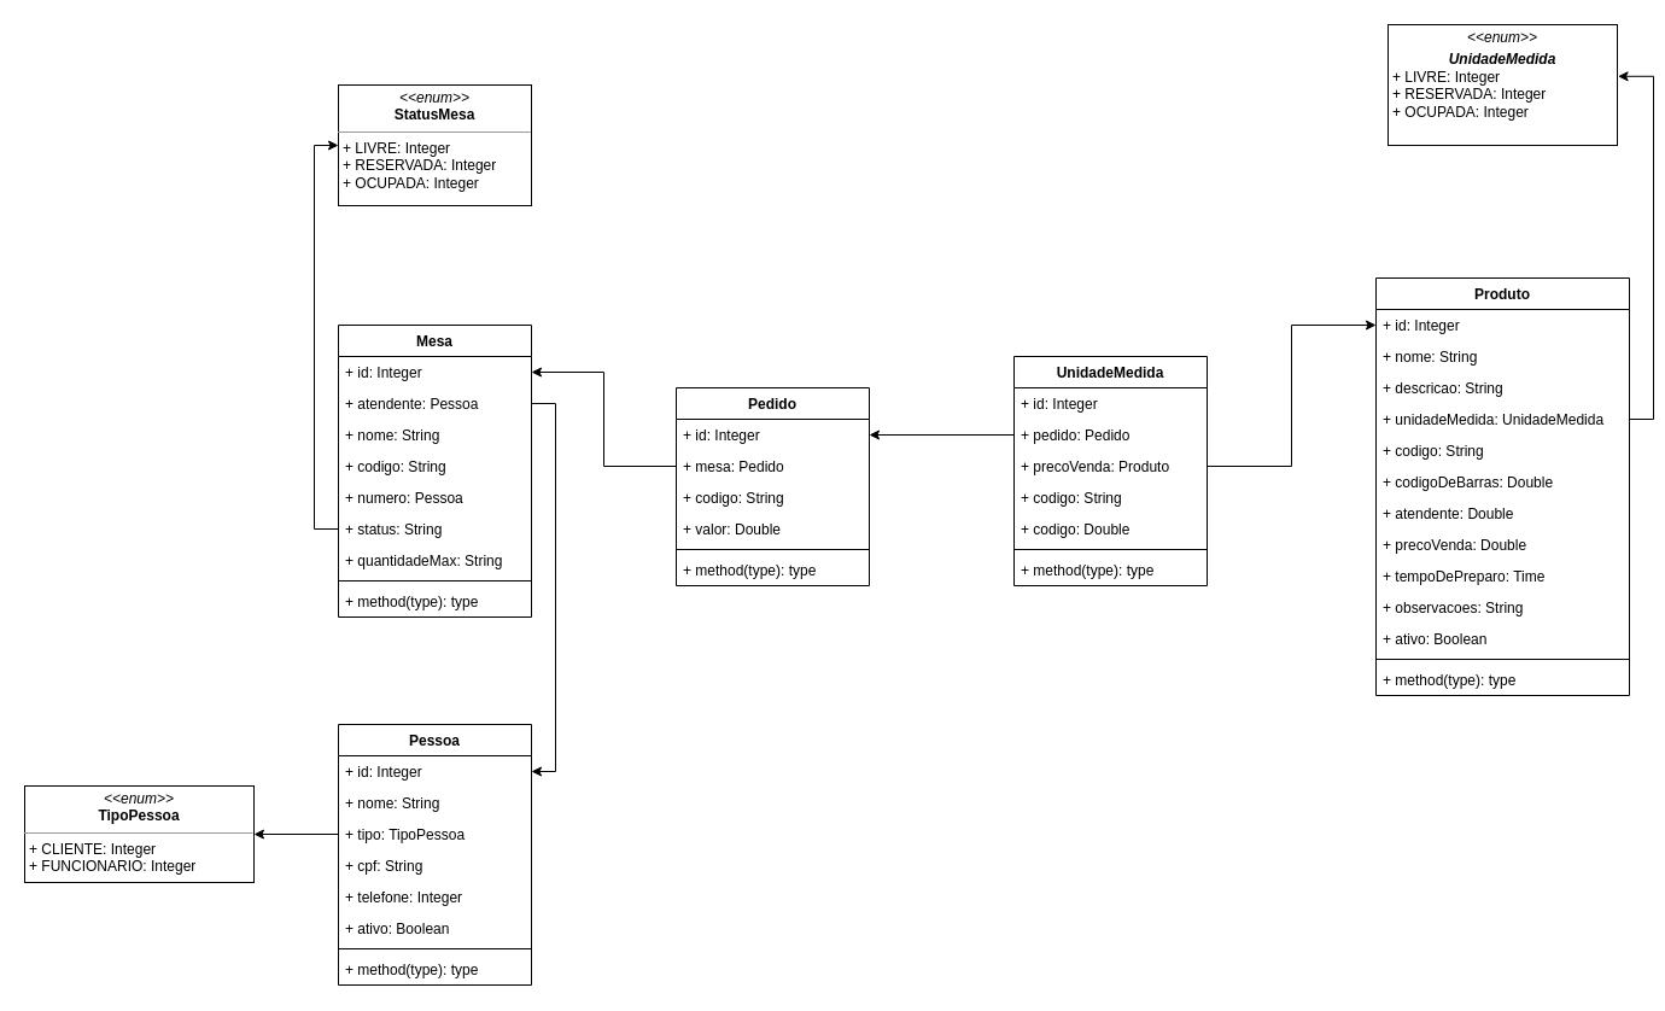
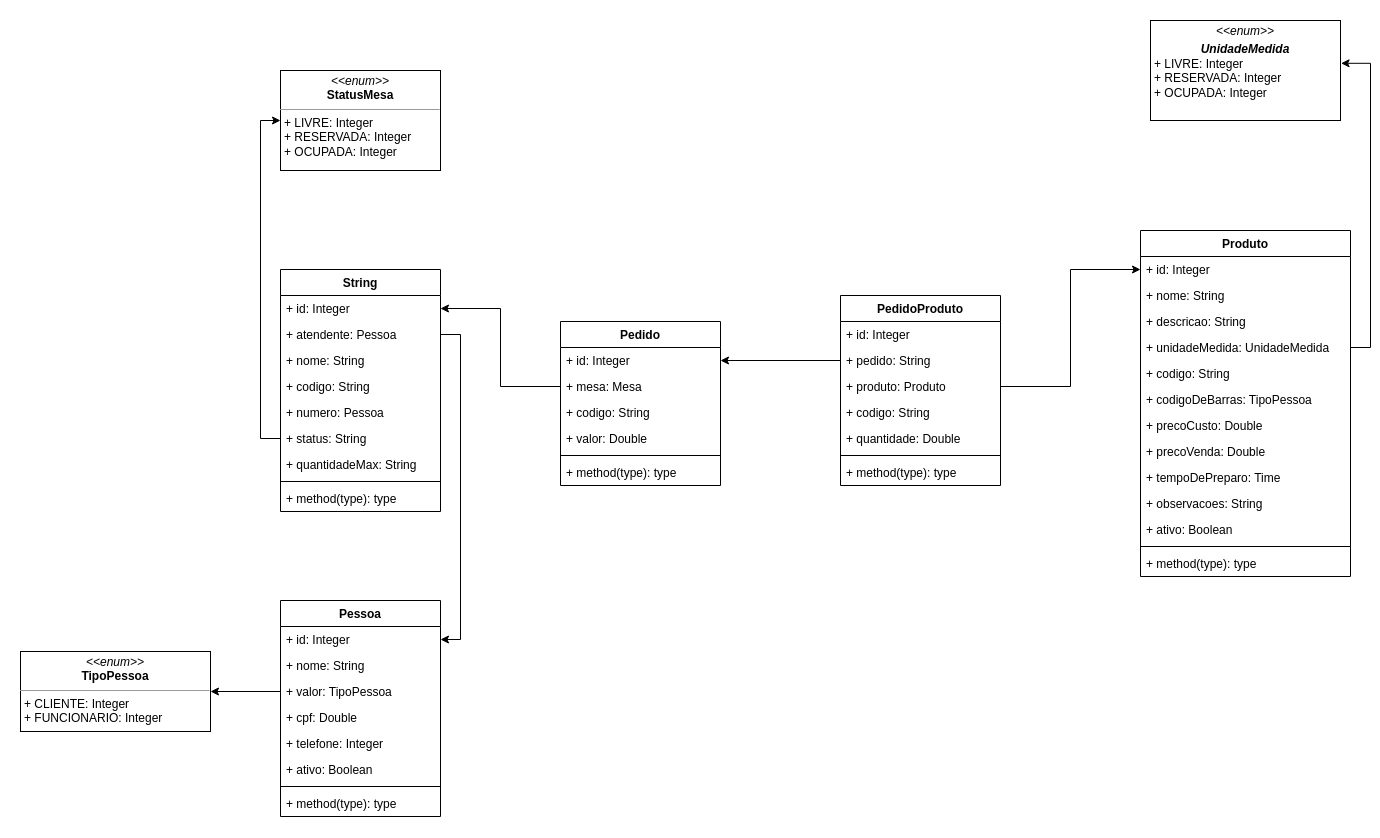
  <mxCell id="0" />
  <mxCell id="1" parent="0" />
- <mxCell id="2" value="Mesa" style="swimlane;fontStyle=1;align=center;verticalAlign=top;childLayout=stackLayout;horizontal=1;startSize=26;horizontalStack=0;resizeParent=1;resizeParentMax=0;resizeLast=0;collapsible=1;marginBottom=0;" vertex="1" parent="1"><mxGeometry x="280" y="269" width="160" height="242" as="geometry" /></mxCell>
+ <mxCell id="2" value="String" style="swimlane;fontStyle=1;align=center;verticalAlign=top;childLayout=stackLayout;horizontal=1;startSize=26;horizontalStack=0;resizeParent=1;resizeParentMax=0;resizeLast=0;collapsible=1;marginBottom=0;" vertex="1" parent="1"><mxGeometry x="280" y="269" width="160" height="242" as="geometry" /></mxCell>
  <mxCell id="3" value="+ id: Integer" style="text;strokeColor=none;fillColor=none;align=left;verticalAlign=top;spacingLeft=4;spacingRight=4;overflow=hidden;rotatable=0;points=[[0,0.5],[1,0.5]];portConstraint=eastwest;" vertex="1" parent="2"><mxGeometry y="26" width="160" height="26" as="geometry" /></mxCell>
  <mxCell id="4" value="+ atendente: Pessoa" style="text;strokeColor=none;fillColor=none;align=left;verticalAlign=top;spacingLeft=4;spacingRight=4;overflow=hidden;rotatable=0;points=[[0,0.5],[1,0.5]];portConstraint=eastwest;" vertex="1" parent="2"><mxGeometry y="52" width="160" height="26" as="geometry" /></mxCell>
  <mxCell id="5" value="+ nome: String" style="text;strokeColor=none;fillColor=none;align=left;verticalAlign=top;spacingLeft=4;spacingRight=4;overflow=hidden;rotatable=0;points=[[0,0.5],[1,0.5]];portConstraint=eastwest;" vertex="1" parent="2"><mxGeometry y="78" width="160" height="26" as="geometry" /></mxCell>
  <mxCell id="6" value="+ codigo: String" style="text;strokeColor=none;fillColor=none;align=left;verticalAlign=top;spacingLeft=4;spacingRight=4;overflow=hidden;rotatable=0;points=[[0,0.5],[1,0.5]];portConstraint=eastwest;" vertex="1" parent="2"><mxGeometry y="104" width="160" height="26" as="geometry" /></mxCell>
  <mxCell id="7" value="+ numero: Pessoa" style="text;strokeColor=none;fillColor=none;align=left;verticalAlign=top;spacingLeft=4;spacingRight=4;overflow=hidden;rotatable=0;points=[[0,0.5],[1,0.5]];portConstraint=eastwest;" vertex="1" parent="2"><mxGeometry y="130" width="160" height="26" as="geometry" /></mxCell>
  <mxCell id="8" value="+ status: String" style="text;strokeColor=none;fillColor=none;align=left;verticalAlign=top;spacingLeft=4;spacingRight=4;overflow=hidden;rotatable=0;points=[[0,0.5],[1,0.5]];portConstraint=eastwest;" vertex="1" parent="2"><mxGeometry y="156" width="160" height="26" as="geometry" /></mxCell>
  <mxCell id="9" value="+ quantidadeMax: String" style="text;strokeColor=none;fillColor=none;align=left;verticalAlign=top;spacingLeft=4;spacingRight=4;overflow=hidden;rotatable=0;points=[[0,0.5],[1,0.5]];portConstraint=eastwest;" vertex="1" parent="2"><mxGeometry y="182" width="160" height="26" as="geometry" /></mxCell>
  <mxCell id="10" value="" style="line;strokeWidth=1;fillColor=none;align=left;verticalAlign=middle;spacingTop=-1;spacingLeft=3;spacingRight=3;rotatable=0;labelPosition=right;points=[];portConstraint=eastwest;strokeColor=inherit;" vertex="1" parent="2"><mxGeometry y="208" width="160" height="8" as="geometry" /></mxCell>
  <mxCell id="11" value="+ method(type): type" style="text;strokeColor=none;fillColor=none;align=left;verticalAlign=top;spacingLeft=4;spacingRight=4;overflow=hidden;rotatable=0;points=[[0,0.5],[1,0.5]];portConstraint=eastwest;" vertex="1" parent="2"><mxGeometry y="216" width="160" height="26" as="geometry" /></mxCell>
  <mxCell id="12" value="&lt;p style=&quot;margin:0px;margin-top:4px;text-align:center;&quot;&gt;&lt;i&gt;&amp;lt;&amp;lt;enum&amp;gt;&amp;gt;&lt;/i&gt;&lt;br&gt;&lt;b&gt;StatusMesa&lt;/b&gt;&lt;/p&gt;&lt;hr size=&quot;1&quot;&gt;&lt;p style=&quot;margin:0px;margin-left:4px;&quot;&gt;+ LIVRE: Integer&lt;br&gt;+ RESERVADA: Integer&lt;/p&gt;&lt;p style=&quot;margin:0px;margin-left:4px;&quot;&gt;+ OCUPADA: Integer&lt;/p&gt;&lt;p style=&quot;margin:0px;margin-left:4px;&quot;&gt;&lt;br&gt;&lt;/p&gt;" style="verticalAlign=top;align=left;overflow=fill;fontSize=12;fontFamily=Helvetica;html=1;" vertex="1" parent="1"><mxGeometry x="280" y="70" width="160" height="100" as="geometry" /></mxCell>
  <mxCell id="13" value="Pessoa" style="swimlane;fontStyle=1;align=center;verticalAlign=top;childLayout=stackLayout;horizontal=1;startSize=26;horizontalStack=0;resizeParent=1;resizeParentMax=0;resizeLast=0;collapsible=1;marginBottom=0;" vertex="1" parent="1"><mxGeometry x="280" y="600" width="160" height="216" as="geometry" /></mxCell>
  <mxCell id="14" value="+ id: Integer" style="text;strokeColor=none;fillColor=none;align=left;verticalAlign=top;spacingLeft=4;spacingRight=4;overflow=hidden;rotatable=0;points=[[0,0.5],[1,0.5]];portConstraint=eastwest;" vertex="1" parent="13"><mxGeometry y="26" width="160" height="26" as="geometry" /></mxCell>
  <mxCell id="15" value="+ nome: String" style="text;strokeColor=none;fillColor=none;align=left;verticalAlign=top;spacingLeft=4;spacingRight=4;overflow=hidden;rotatable=0;points=[[0,0.5],[1,0.5]];portConstraint=eastwest;" vertex="1" parent="13"><mxGeometry y="52" width="160" height="26" as="geometry" /></mxCell>
- <mxCell id="16" value="+ tipo: TipoPessoa" style="text;strokeColor=none;fillColor=none;align=left;verticalAlign=top;spacingLeft=4;spacingRight=4;overflow=hidden;rotatable=0;points=[[0,0.5],[1,0.5]];portConstraint=eastwest;" vertex="1" parent="13"><mxGeometry y="78" width="160" height="26" as="geometry" /></mxCell>
- <mxCell id="17" value="+ cpf: String" style="text;strokeColor=none;fillColor=none;align=left;verticalAlign=top;spacingLeft=4;spacingRight=4;overflow=hidden;rotatable=0;points=[[0,0.5],[1,0.5]];portConstraint=eastwest;" vertex="1" parent="13"><mxGeometry y="104" width="160" height="26" as="geometry" /></mxCell>
+ <mxCell id="16" value="+ valor: TipoPessoa" style="text;strokeColor=none;fillColor=none;align=left;verticalAlign=top;spacingLeft=4;spacingRight=4;overflow=hidden;rotatable=0;points=[[0,0.5],[1,0.5]];portConstraint=eastwest;" vertex="1" parent="13"><mxGeometry y="78" width="160" height="26" as="geometry" /></mxCell>
+ <mxCell id="17" value="+ cpf: Double" style="text;strokeColor=none;fillColor=none;align=left;verticalAlign=top;spacingLeft=4;spacingRight=4;overflow=hidden;rotatable=0;points=[[0,0.5],[1,0.5]];portConstraint=eastwest;" vertex="1" parent="13"><mxGeometry y="104" width="160" height="26" as="geometry" /></mxCell>
  <mxCell id="18" value="+ telefone: Integer" style="text;strokeColor=none;fillColor=none;align=left;verticalAlign=top;spacingLeft=4;spacingRight=4;overflow=hidden;rotatable=0;points=[[0,0.5],[1,0.5]];portConstraint=eastwest;" vertex="1" parent="13"><mxGeometry y="130" width="160" height="26" as="geometry" /></mxCell>
  <mxCell id="19" value="+ ativo: Boolean" style="text;strokeColor=none;fillColor=none;align=left;verticalAlign=top;spacingLeft=4;spacingRight=4;overflow=hidden;rotatable=0;points=[[0,0.5],[1,0.5]];portConstraint=eastwest;" vertex="1" parent="13"><mxGeometry y="156" width="160" height="26" as="geometry" /></mxCell>
  <mxCell id="20" value="" style="line;strokeWidth=1;fillColor=none;align=left;verticalAlign=middle;spacingTop=-1;spacingLeft=3;spacingRight=3;rotatable=0;labelPosition=right;points=[];portConstraint=eastwest;strokeColor=inherit;" vertex="1" parent="13"><mxGeometry y="182" width="160" height="8" as="geometry" /></mxCell>
  <mxCell id="21" value="+ method(type): type" style="text;strokeColor=none;fillColor=none;align=left;verticalAlign=top;spacingLeft=4;spacingRight=4;overflow=hidden;rotatable=0;points=[[0,0.5],[1,0.5]];portConstraint=eastwest;" vertex="1" parent="13"><mxGeometry y="190" width="160" height="26" as="geometry" /></mxCell>
  <mxCell id="22" value="Produto" style="swimlane;fontStyle=1;align=center;verticalAlign=top;childLayout=stackLayout;horizontal=1;startSize=26;horizontalStack=0;resizeParent=1;resizeParentMax=0;resizeLast=0;collapsible=1;marginBottom=0;" vertex="1" parent="1"><mxGeometry x="1140" y="230" width="210" height="346" as="geometry" /></mxCell>
  <mxCell id="23" value="+ id: Integer" style="text;strokeColor=none;fillColor=none;align=left;verticalAlign=top;spacingLeft=4;spacingRight=4;overflow=hidden;rotatable=0;points=[[0,0.5],[1,0.5]];portConstraint=eastwest;" vertex="1" parent="22"><mxGeometry y="26" width="210" height="26" as="geometry" /></mxCell>
  <mxCell id="24" value="+ nome: String" style="text;strokeColor=none;fillColor=none;align=left;verticalAlign=top;spacingLeft=4;spacingRight=4;overflow=hidden;rotatable=0;points=[[0,0.5],[1,0.5]];portConstraint=eastwest;" vertex="1" parent="22"><mxGeometry y="52" width="210" height="26" as="geometry" /></mxCell>
  <mxCell id="25" value="+ descricao: String" style="text;strokeColor=none;fillColor=none;align=left;verticalAlign=top;spacingLeft=4;spacingRight=4;overflow=hidden;rotatable=0;points=[[0,0.5],[1,0.5]];portConstraint=eastwest;" vertex="1" parent="22"><mxGeometry y="78" width="210" height="26" as="geometry" /></mxCell>
  <mxCell id="26" value="+ unidadeMedida: UnidadeMedida" style="text;strokeColor=none;fillColor=none;align=left;verticalAlign=top;spacingLeft=4;spacingRight=4;overflow=hidden;rotatable=0;points=[[0,0.5],[1,0.5]];portConstraint=eastwest;" vertex="1" parent="22"><mxGeometry y="104" width="210" height="26" as="geometry" /></mxCell>
  <mxCell id="27" value="+ codigo: String" style="text;strokeColor=none;fillColor=none;align=left;verticalAlign=top;spacingLeft=4;spacingRight=4;overflow=hidden;rotatable=0;points=[[0,0.5],[1,0.5]];portConstraint=eastwest;" vertex="1" parent="22"><mxGeometry y="130" width="210" height="26" as="geometry" /></mxCell>
- <mxCell id="28" value="+ codigoDeBarras: Double" style="text;strokeColor=none;fillColor=none;align=left;verticalAlign=top;spacingLeft=4;spacingRight=4;overflow=hidden;rotatable=0;points=[[0,0.5],[1,0.5]];portConstraint=eastwest;" vertex="1" parent="22"><mxGeometry y="156" width="210" height="26" as="geometry" /></mxCell>
- <mxCell id="29" value="+ atendente: Double" style="text;strokeColor=none;fillColor=none;align=left;verticalAlign=top;spacingLeft=4;spacingRight=4;overflow=hidden;rotatable=0;points=[[0,0.5],[1,0.5]];portConstraint=eastwest;" vertex="1" parent="22"><mxGeometry y="182" width="210" height="26" as="geometry" /></mxCell>
+ <mxCell id="28" value="+ codigoDeBarras: TipoPessoa" style="text;strokeColor=none;fillColor=none;align=left;verticalAlign=top;spacingLeft=4;spacingRight=4;overflow=hidden;rotatable=0;points=[[0,0.5],[1,0.5]];portConstraint=eastwest;" vertex="1" parent="22"><mxGeometry y="156" width="210" height="26" as="geometry" /></mxCell>
+ <mxCell id="29" value="+ precoCusto: Double" style="text;strokeColor=none;fillColor=none;align=left;verticalAlign=top;spacingLeft=4;spacingRight=4;overflow=hidden;rotatable=0;points=[[0,0.5],[1,0.5]];portConstraint=eastwest;" vertex="1" parent="22"><mxGeometry y="182" width="210" height="26" as="geometry" /></mxCell>
  <mxCell id="30" value="+ precoVenda: Double" style="text;strokeColor=none;fillColor=none;align=left;verticalAlign=top;spacingLeft=4;spacingRight=4;overflow=hidden;rotatable=0;points=[[0,0.5],[1,0.5]];portConstraint=eastwest;" vertex="1" parent="22"><mxGeometry y="208" width="210" height="26" as="geometry" /></mxCell>
  <mxCell id="31" value="+ tempoDePreparo: Time" style="text;strokeColor=none;fillColor=none;align=left;verticalAlign=top;spacingLeft=4;spacingRight=4;overflow=hidden;rotatable=0;points=[[0,0.5],[1,0.5]];portConstraint=eastwest;" vertex="1" parent="22"><mxGeometry y="234" width="210" height="26" as="geometry" /></mxCell>
  <mxCell id="32" value="+ observacoes: String" style="text;strokeColor=none;fillColor=none;align=left;verticalAlign=top;spacingLeft=4;spacingRight=4;overflow=hidden;rotatable=0;points=[[0,0.5],[1,0.5]];portConstraint=eastwest;" vertex="1" parent="22"><mxGeometry y="260" width="210" height="26" as="geometry" /></mxCell>
  <mxCell id="33" value="+ ativo: Boolean" style="text;strokeColor=none;fillColor=none;align=left;verticalAlign=top;spacingLeft=4;spacingRight=4;overflow=hidden;rotatable=0;points=[[0,0.5],[1,0.5]];portConstraint=eastwest;" vertex="1" parent="22"><mxGeometry y="286" width="210" height="26" as="geometry" /></mxCell>
  <mxCell id="34" value="" style="line;strokeWidth=1;fillColor=none;align=left;verticalAlign=middle;spacingTop=-1;spacingLeft=3;spacingRight=3;rotatable=0;labelPosition=right;points=[];portConstraint=eastwest;strokeColor=inherit;" vertex="1" parent="22"><mxGeometry y="312" width="210" height="8" as="geometry" /></mxCell>
  <mxCell id="35" value="+ method(type): type" style="text;strokeColor=none;fillColor=none;align=left;verticalAlign=top;spacingLeft=4;spacingRight=4;overflow=hidden;rotatable=0;points=[[0,0.5],[1,0.5]];portConstraint=eastwest;" vertex="1" parent="22"><mxGeometry y="320" width="210" height="26" as="geometry" /></mxCell>
  <mxCell id="36" value="Pedido" style="swimlane;fontStyle=1;align=center;verticalAlign=top;childLayout=stackLayout;horizontal=1;startSize=26;horizontalStack=0;resizeParent=1;resizeParentMax=0;resizeLast=0;collapsible=1;marginBottom=0;" vertex="1" parent="1"><mxGeometry x="560" y="321" width="160" height="164" as="geometry" /></mxCell>
  <mxCell id="37" value="+ id: Integer" style="text;strokeColor=none;fillColor=none;align=left;verticalAlign=top;spacingLeft=4;spacingRight=4;overflow=hidden;rotatable=0;points=[[0,0.5],[1,0.5]];portConstraint=eastwest;" vertex="1" parent="36"><mxGeometry y="26" width="160" height="26" as="geometry" /></mxCell>
- <mxCell id="38" value="+ mesa: Pedido" style="text;strokeColor=none;fillColor=none;align=left;verticalAlign=top;spacingLeft=4;spacingRight=4;overflow=hidden;rotatable=0;points=[[0,0.5],[1,0.5]];portConstraint=eastwest;" vertex="1" parent="36"><mxGeometry y="52" width="160" height="26" as="geometry" /></mxCell>
+ <mxCell id="38" value="+ mesa: Mesa" style="text;strokeColor=none;fillColor=none;align=left;verticalAlign=top;spacingLeft=4;spacingRight=4;overflow=hidden;rotatable=0;points=[[0,0.5],[1,0.5]];portConstraint=eastwest;" vertex="1" parent="36"><mxGeometry y="52" width="160" height="26" as="geometry" /></mxCell>
  <mxCell id="39" value="+ codigo: String" style="text;strokeColor=none;fillColor=none;align=left;verticalAlign=top;spacingLeft=4;spacingRight=4;overflow=hidden;rotatable=0;points=[[0,0.5],[1,0.5]];portConstraint=eastwest;" vertex="1" parent="36"><mxGeometry y="78" width="160" height="26" as="geometry" /></mxCell>
  <mxCell id="40" value="+ valor: Double" style="text;strokeColor=none;fillColor=none;align=left;verticalAlign=top;spacingLeft=4;spacingRight=4;overflow=hidden;rotatable=0;points=[[0,0.5],[1,0.5]];portConstraint=eastwest;" vertex="1" parent="36"><mxGeometry y="104" width="160" height="26" as="geometry" /></mxCell>
  <mxCell id="41" value="" style="line;strokeWidth=1;fillColor=none;align=left;verticalAlign=middle;spacingTop=-1;spacingLeft=3;spacingRight=3;rotatable=0;labelPosition=right;points=[];portConstraint=eastwest;strokeColor=inherit;" vertex="1" parent="36"><mxGeometry y="130" width="160" height="8" as="geometry" /></mxCell>
  <mxCell id="42" value="+ method(type): type" style="text;strokeColor=none;fillColor=none;align=left;verticalAlign=top;spacingLeft=4;spacingRight=4;overflow=hidden;rotatable=0;points=[[0,0.5],[1,0.5]];portConstraint=eastwest;" vertex="1" parent="36"><mxGeometry y="138" width="160" height="26" as="geometry" /></mxCell>
- <mxCell id="43" value="UnidadeMedida" style="swimlane;fontStyle=1;align=center;verticalAlign=top;childLayout=stackLayout;horizontal=1;startSize=26;horizontalStack=0;resizeParent=1;resizeParentMax=0;resizeLast=0;collapsible=1;marginBottom=0;" vertex="1" parent="1"><mxGeometry x="840" y="295" width="160" height="190" as="geometry" /></mxCell>
+ <mxCell id="43" value="PedidoProduto" style="swimlane;fontStyle=1;align=center;verticalAlign=top;childLayout=stackLayout;horizontal=1;startSize=26;horizontalStack=0;resizeParent=1;resizeParentMax=0;resizeLast=0;collapsible=1;marginBottom=0;" vertex="1" parent="1"><mxGeometry x="840" y="295" width="160" height="190" as="geometry" /></mxCell>
  <mxCell id="44" value="+ id: Integer" style="text;strokeColor=none;fillColor=none;align=left;verticalAlign=top;spacingLeft=4;spacingRight=4;overflow=hidden;rotatable=0;points=[[0,0.5],[1,0.5]];portConstraint=eastwest;" vertex="1" parent="43"><mxGeometry y="26" width="160" height="26" as="geometry" /></mxCell>
- <mxCell id="45" value="+ pedido: Pedido" style="text;strokeColor=none;fillColor=none;align=left;verticalAlign=top;spacingLeft=4;spacingRight=4;overflow=hidden;rotatable=0;points=[[0,0.5],[1,0.5]];portConstraint=eastwest;" vertex="1" parent="43"><mxGeometry y="52" width="160" height="26" as="geometry" /></mxCell>
- <mxCell id="46" value="+ precoVenda: Produto" style="text;strokeColor=none;fillColor=none;align=left;verticalAlign=top;spacingLeft=4;spacingRight=4;overflow=hidden;rotatable=0;points=[[0,0.5],[1,0.5]];portConstraint=eastwest;" vertex="1" parent="43"><mxGeometry y="78" width="160" height="26" as="geometry" /></mxCell>
+ <mxCell id="45" value="+ pedido: String" style="text;strokeColor=none;fillColor=none;align=left;verticalAlign=top;spacingLeft=4;spacingRight=4;overflow=hidden;rotatable=0;points=[[0,0.5],[1,0.5]];portConstraint=eastwest;" vertex="1" parent="43"><mxGeometry y="52" width="160" height="26" as="geometry" /></mxCell>
+ <mxCell id="46" value="+ produto: Produto" style="text;strokeColor=none;fillColor=none;align=left;verticalAlign=top;spacingLeft=4;spacingRight=4;overflow=hidden;rotatable=0;points=[[0,0.5],[1,0.5]];portConstraint=eastwest;" vertex="1" parent="43"><mxGeometry y="78" width="160" height="26" as="geometry" /></mxCell>
  <mxCell id="47" value="+ codigo: String" style="text;strokeColor=none;fillColor=none;align=left;verticalAlign=top;spacingLeft=4;spacingRight=4;overflow=hidden;rotatable=0;points=[[0,0.5],[1,0.5]];portConstraint=eastwest;" vertex="1" parent="43"><mxGeometry y="104" width="160" height="26" as="geometry" /></mxCell>
- <mxCell id="48" value="+ codigo: Double" style="text;strokeColor=none;fillColor=none;align=left;verticalAlign=top;spacingLeft=4;spacingRight=4;overflow=hidden;rotatable=0;points=[[0,0.5],[1,0.5]];portConstraint=eastwest;" vertex="1" parent="43"><mxGeometry y="130" width="160" height="26" as="geometry" /></mxCell>
+ <mxCell id="48" value="+ quantidade: Double" style="text;strokeColor=none;fillColor=none;align=left;verticalAlign=top;spacingLeft=4;spacingRight=4;overflow=hidden;rotatable=0;points=[[0,0.5],[1,0.5]];portConstraint=eastwest;" vertex="1" parent="43"><mxGeometry y="130" width="160" height="26" as="geometry" /></mxCell>
  <mxCell id="49" value="" style="line;strokeWidth=1;fillColor=none;align=left;verticalAlign=middle;spacingTop=-1;spacingLeft=3;spacingRight=3;rotatable=0;labelPosition=right;points=[];portConstraint=eastwest;strokeColor=inherit;" vertex="1" parent="43"><mxGeometry y="156" width="160" height="8" as="geometry" /></mxCell>
  <mxCell id="50" value="+ method(type): type" style="text;strokeColor=none;fillColor=none;align=left;verticalAlign=top;spacingLeft=4;spacingRight=4;overflow=hidden;rotatable=0;points=[[0,0.5],[1,0.5]];portConstraint=eastwest;" vertex="1" parent="43"><mxGeometry y="164" width="160" height="26" as="geometry" /></mxCell>
  <mxCell id="51" value="&lt;p style=&quot;margin:0px;margin-top:4px;text-align:center;&quot;&gt;&lt;i&gt;&amp;lt;&amp;lt;enum&amp;gt;&amp;gt;&lt;/i&gt;&lt;br&gt;&lt;/p&gt;&lt;p style=&quot;margin:0px;margin-top:4px;text-align:center;&quot;&gt;&lt;i&gt;&lt;b&gt;UnidadeMedida&lt;/b&gt;&lt;/i&gt;&lt;/p&gt;&lt;p style=&quot;margin:0px;margin-left:4px;&quot;&gt;+ LIVRE: Integer&lt;br&gt;+ RESERVADA: Integer&lt;/p&gt;&lt;p style=&quot;margin:0px;margin-left:4px;&quot;&gt;+ OCUPADA: Integer&lt;/p&gt;&lt;p style=&quot;margin:0px;margin-left:4px;&quot;&gt;&lt;br&gt;&lt;/p&gt;" style="verticalAlign=top;align=left;overflow=fill;fontSize=12;fontFamily=Helvetica;html=1;" vertex="1" parent="1"><mxGeometry x="1150" y="20" width="190" height="100" as="geometry" /></mxCell>
  <mxCell id="52" value="&lt;p style=&quot;margin:0px;margin-top:4px;text-align:center;&quot;&gt;&lt;i&gt;&amp;lt;&amp;lt;enum&amp;gt;&amp;gt;&lt;/i&gt;&lt;br&gt;&lt;b&gt;TipoPessoa&lt;/b&gt;&lt;/p&gt;&lt;hr size=&quot;1&quot;&gt;&lt;p style=&quot;margin:0px;margin-left:4px;&quot;&gt;+ CLIENTE: Integer&lt;br&gt;+ FUNCIONARIO: Integer&lt;/p&gt;" style="verticalAlign=top;align=left;overflow=fill;fontSize=12;fontFamily=Helvetica;html=1;" vertex="1" parent="1"><mxGeometry x="20" y="651" width="190" height="80" as="geometry" /></mxCell>
  <mxCell id="53" style="edgeStyle=orthogonalEdgeStyle;rounded=0;orthogonalLoop=1;jettySize=auto;html=1;exitX=1;exitY=0.5;exitDx=0;exitDy=0;" edge="1" parent="1" source="4" target="14"><mxGeometry relative="1" as="geometry" /></mxCell>
  <mxCell id="54" style="edgeStyle=orthogonalEdgeStyle;rounded=0;orthogonalLoop=1;jettySize=auto;html=1;exitX=0;exitY=0.5;exitDx=0;exitDy=0;entryX=1;entryY=0.5;entryDx=0;entryDy=0;" edge="1" parent="1" source="16" target="52"><mxGeometry relative="1" as="geometry" /></mxCell>
  <mxCell id="55" style="edgeStyle=orthogonalEdgeStyle;rounded=0;orthogonalLoop=1;jettySize=auto;html=1;exitX=0;exitY=0.5;exitDx=0;exitDy=0;entryX=0;entryY=0.5;entryDx=0;entryDy=0;" edge="1" parent="1" source="8" target="12"><mxGeometry relative="1" as="geometry" /></mxCell>
  <mxCell id="56" style="edgeStyle=orthogonalEdgeStyle;rounded=0;orthogonalLoop=1;jettySize=auto;html=1;exitX=0;exitY=0.5;exitDx=0;exitDy=0;" edge="1" parent="1" source="38" target="3"><mxGeometry relative="1" as="geometry" /></mxCell>
  <mxCell id="57" style="edgeStyle=orthogonalEdgeStyle;rounded=0;orthogonalLoop=1;jettySize=auto;html=1;exitX=0;exitY=0.5;exitDx=0;exitDy=0;entryX=1;entryY=0.5;entryDx=0;entryDy=0;" edge="1" parent="1" source="45" target="37"><mxGeometry relative="1" as="geometry" /></mxCell>
  <mxCell id="58" style="edgeStyle=orthogonalEdgeStyle;rounded=0;orthogonalLoop=1;jettySize=auto;html=1;exitX=1;exitY=0.5;exitDx=0;exitDy=0;entryX=0;entryY=0.5;entryDx=0;entryDy=0;" edge="1" parent="1" source="46" target="23"><mxGeometry relative="1" as="geometry" /></mxCell>
  <mxCell id="59" style="edgeStyle=orthogonalEdgeStyle;rounded=0;orthogonalLoop=1;jettySize=auto;html=1;exitX=1;exitY=0.5;exitDx=0;exitDy=0;entryX=1.003;entryY=0.428;entryDx=0;entryDy=0;entryPerimeter=0;" edge="1" parent="1" source="26" target="51"><mxGeometry relative="1" as="geometry" /></mxCell>
